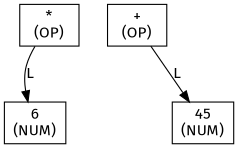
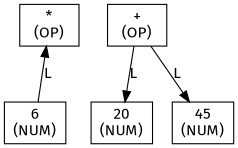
  digraph {
    fontname="Fira Sans"
    rankdir=TB
    node [fontname="Fira Sans" shape=box]
    edge [fontname="Fira Sans"]
    n1 [label="*\n(OP)"]
    n2 [label="6\n(NUM)"]
    n3 [label="+\n(OP)"]
+   n4 [label="20\n(NUM)"]
    n5 [label="45\n(NUM)"]
-   n1 -> n2 [label=L]
+   n2 -> n1 [label=L]
+   n3 -> n4 [label=L]
    n3 -> n5 [label=L]
  }
